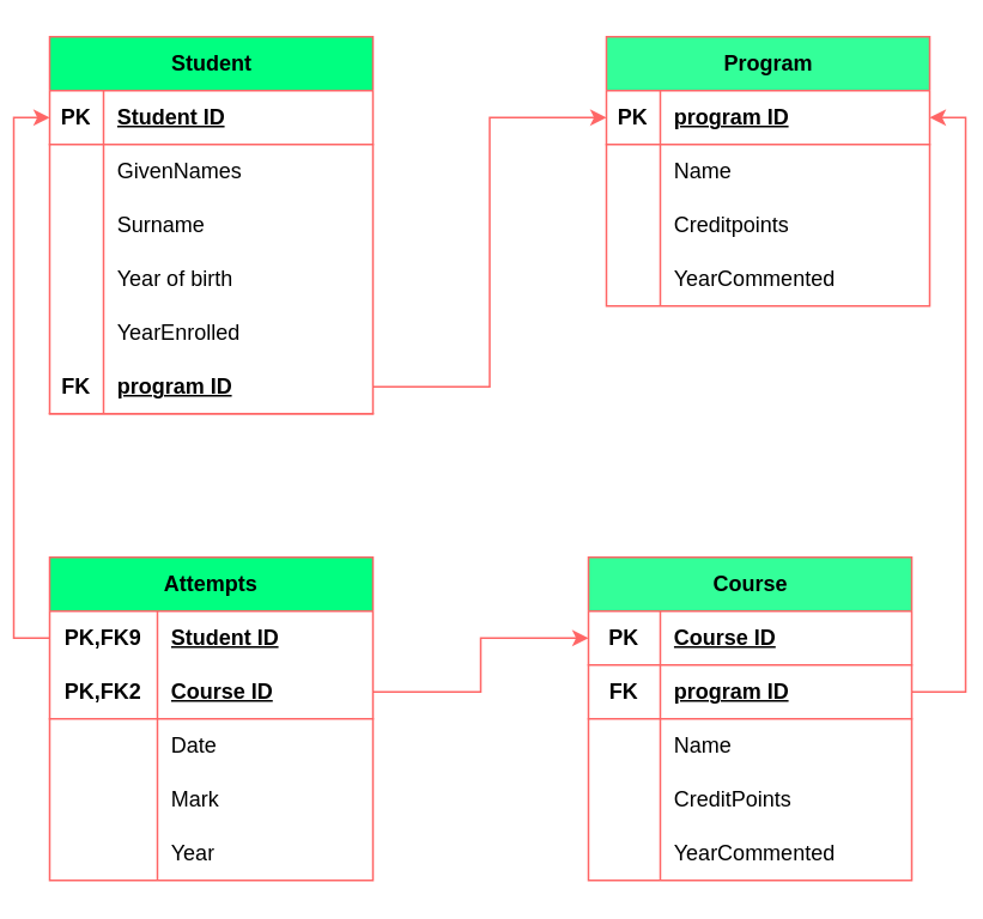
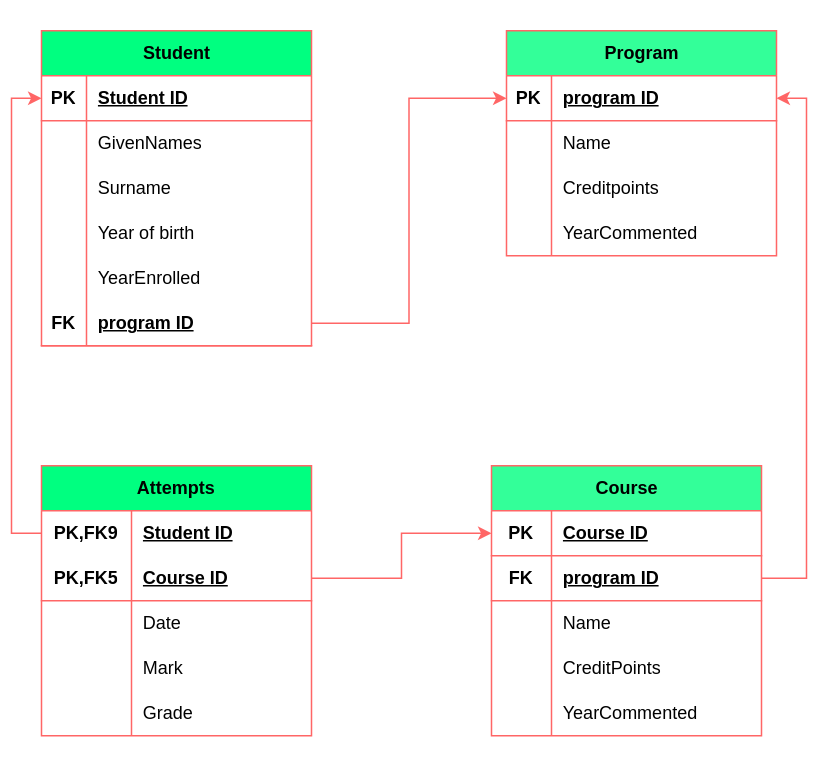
  <mxCell id="0" />
  <mxCell id="1" parent="0" />
  <mxCell id="2" value="Student" style="shape=table;startSize=30;container=1;collapsible=1;childLayout=tableLayout;fixedRows=1;rowLines=0;fontStyle=1;align=center;resizeLast=1;html=1;strokeColor=#FF6666;fillColor=#00FF80;" vertex="1" parent="1"><mxGeometry x="20" y="20" width="180" height="210" as="geometry" /></mxCell>
  <mxCell id="3" value="" style="shape=tableRow;horizontal=0;startSize=0;swimlaneHead=0;swimlaneBody=0;fillColor=none;collapsible=0;dropTarget=0;points=[[0,0.5],[1,0.5]];portConstraint=eastwest;top=0;left=0;right=0;bottom=1;strokeColor=#FF6666;" vertex="1" parent="2"><mxGeometry y="30" width="180" height="30" as="geometry" /></mxCell>
  <mxCell id="4" value="PK" style="shape=partialRectangle;connectable=0;fillColor=none;top=0;left=0;bottom=0;right=0;fontStyle=1;overflow=hidden;whiteSpace=wrap;html=1;strokeColor=#FF6666;" vertex="1" parent="3"><mxGeometry width="30" height="30" as="geometry"><mxRectangle width="30" height="30" as="alternateBounds" /></mxGeometry></mxCell>
  <mxCell id="5" value="Student ID" style="shape=partialRectangle;connectable=0;fillColor=none;top=0;left=0;bottom=0;right=0;align=left;spacingLeft=6;fontStyle=5;overflow=hidden;whiteSpace=wrap;html=1;strokeColor=#FF6666;" vertex="1" parent="3"><mxGeometry x="30" width="150" height="30" as="geometry"><mxRectangle width="150" height="30" as="alternateBounds" /></mxGeometry></mxCell>
  <mxCell id="6" value="" style="shape=tableRow;horizontal=0;startSize=0;swimlaneHead=0;swimlaneBody=0;fillColor=none;collapsible=0;dropTarget=0;points=[[0,0.5],[1,0.5]];portConstraint=eastwest;top=0;left=0;right=0;bottom=0;strokeColor=#FF6666;" vertex="1" parent="2"><mxGeometry y="60" width="180" height="30" as="geometry" /></mxCell>
  <mxCell id="7" value="" style="shape=partialRectangle;connectable=0;fillColor=none;top=0;left=0;bottom=0;right=0;editable=1;overflow=hidden;whiteSpace=wrap;html=1;strokeColor=#FF6666;" vertex="1" parent="6"><mxGeometry width="30" height="30" as="geometry"><mxRectangle width="30" height="30" as="alternateBounds" /></mxGeometry></mxCell>
  <mxCell id="8" value="GivenNames" style="shape=partialRectangle;connectable=0;fillColor=none;top=0;left=0;bottom=0;right=0;align=left;spacingLeft=6;overflow=hidden;whiteSpace=wrap;html=1;strokeColor=#FF6666;" vertex="1" parent="6"><mxGeometry x="30" width="150" height="30" as="geometry"><mxRectangle width="150" height="30" as="alternateBounds" /></mxGeometry></mxCell>
  <mxCell id="9" value="" style="shape=tableRow;horizontal=0;startSize=0;swimlaneHead=0;swimlaneBody=0;fillColor=none;collapsible=0;dropTarget=0;points=[[0,0.5],[1,0.5]];portConstraint=eastwest;top=0;left=0;right=0;bottom=0;strokeColor=#FF6666;" vertex="1" parent="2"><mxGeometry y="90" width="180" height="30" as="geometry" /></mxCell>
  <mxCell id="10" value="" style="shape=partialRectangle;connectable=0;fillColor=none;top=0;left=0;bottom=0;right=0;editable=1;overflow=hidden;whiteSpace=wrap;html=1;strokeColor=#FF6666;" vertex="1" parent="9"><mxGeometry width="30" height="30" as="geometry"><mxRectangle width="30" height="30" as="alternateBounds" /></mxGeometry></mxCell>
  <mxCell id="11" value="Surname" style="shape=partialRectangle;connectable=0;fillColor=none;top=0;left=0;bottom=0;right=0;align=left;spacingLeft=6;overflow=hidden;whiteSpace=wrap;html=1;strokeColor=#FF6666;" vertex="1" parent="9"><mxGeometry x="30" width="150" height="30" as="geometry"><mxRectangle width="150" height="30" as="alternateBounds" /></mxGeometry></mxCell>
  <mxCell id="12" value="" style="shape=tableRow;horizontal=0;startSize=0;swimlaneHead=0;swimlaneBody=0;fillColor=none;collapsible=0;dropTarget=0;points=[[0,0.5],[1,0.5]];portConstraint=eastwest;top=0;left=0;right=0;bottom=0;strokeColor=#FF6666;" vertex="1" parent="2"><mxGeometry y="120" width="180" height="30" as="geometry" /></mxCell>
  <mxCell id="13" value="" style="shape=partialRectangle;connectable=0;fillColor=none;top=0;left=0;bottom=0;right=0;editable=1;overflow=hidden;whiteSpace=wrap;html=1;strokeColor=#FF6666;" vertex="1" parent="12"><mxGeometry width="30" height="30" as="geometry"><mxRectangle width="30" height="30" as="alternateBounds" /></mxGeometry></mxCell>
  <mxCell id="14" value="Year of birth" style="shape=partialRectangle;connectable=0;fillColor=none;top=0;left=0;bottom=0;right=0;align=left;spacingLeft=6;overflow=hidden;whiteSpace=wrap;html=1;strokeColor=#FF6666;" vertex="1" parent="12"><mxGeometry x="30" width="150" height="30" as="geometry"><mxRectangle width="150" height="30" as="alternateBounds" /></mxGeometry></mxCell>
  <mxCell id="15" value="" style="shape=tableRow;horizontal=0;startSize=0;swimlaneHead=0;swimlaneBody=0;fillColor=none;collapsible=0;dropTarget=0;points=[[0,0.5],[1,0.5]];portConstraint=eastwest;top=0;left=0;right=0;bottom=0;strokeColor=#FF6666;" vertex="1" parent="2"><mxGeometry y="150" width="180" height="30" as="geometry" /></mxCell>
  <mxCell id="16" value="" style="shape=partialRectangle;connectable=0;fillColor=none;top=0;left=0;bottom=0;right=0;editable=1;overflow=hidden;whiteSpace=wrap;html=1;strokeColor=#FF6666;" vertex="1" parent="15"><mxGeometry width="30" height="30" as="geometry"><mxRectangle width="30" height="30" as="alternateBounds" /></mxGeometry></mxCell>
  <mxCell id="17" value="YearEnrolled" style="shape=partialRectangle;connectable=0;fillColor=none;top=0;left=0;bottom=0;right=0;align=left;spacingLeft=6;overflow=hidden;whiteSpace=wrap;html=1;strokeColor=#FF6666;" vertex="1" parent="15"><mxGeometry x="30" width="150" height="30" as="geometry"><mxRectangle width="150" height="30" as="alternateBounds" /></mxGeometry></mxCell>
  <mxCell id="18" value="" style="shape=tableRow;horizontal=0;startSize=0;swimlaneHead=0;swimlaneBody=0;fillColor=none;collapsible=0;dropTarget=0;points=[[0,0.5],[1,0.5]];portConstraint=eastwest;top=0;left=0;right=0;bottom=1;strokeColor=#FF6666;" vertex="1" parent="2"><mxGeometry y="180" width="180" height="30" as="geometry" /></mxCell>
  <mxCell id="19" value="FK" style="shape=partialRectangle;connectable=0;fillColor=none;top=0;left=0;bottom=0;right=0;fontStyle=1;overflow=hidden;whiteSpace=wrap;html=1;strokeColor=#FF6666;" vertex="1" parent="18"><mxGeometry width="30" height="30" as="geometry"><mxRectangle width="30" height="30" as="alternateBounds" /></mxGeometry></mxCell>
  <mxCell id="20" value="program ID" style="shape=partialRectangle;connectable=0;fillColor=none;top=0;left=0;bottom=0;right=0;align=left;spacingLeft=6;fontStyle=5;overflow=hidden;whiteSpace=wrap;html=1;strokeColor=#FF6666;" vertex="1" parent="18"><mxGeometry x="30" width="150" height="30" as="geometry"><mxRectangle width="150" height="30" as="alternateBounds" /></mxGeometry></mxCell>
  <mxCell id="21" value="Program" style="shape=table;startSize=30;container=1;collapsible=1;childLayout=tableLayout;fixedRows=1;rowLines=0;fontStyle=1;align=center;resizeLast=1;html=1;strokeColor=#FF6666;fillColor=#33FF99;" vertex="1" parent="1"><mxGeometry x="330" y="20" width="180" height="150" as="geometry" /></mxCell>
  <mxCell id="22" value="" style="shape=tableRow;horizontal=0;startSize=0;swimlaneHead=0;swimlaneBody=0;fillColor=none;collapsible=0;dropTarget=0;points=[[0,0.5],[1,0.5]];portConstraint=eastwest;top=0;left=0;right=0;bottom=1;strokeColor=#FF6666;" vertex="1" parent="21"><mxGeometry y="30" width="180" height="30" as="geometry" /></mxCell>
  <mxCell id="23" value="PK" style="shape=partialRectangle;connectable=0;fillColor=none;top=0;left=0;bottom=0;right=0;fontStyle=1;overflow=hidden;whiteSpace=wrap;html=1;strokeColor=#FF6666;" vertex="1" parent="22"><mxGeometry width="30" height="30" as="geometry"><mxRectangle width="30" height="30" as="alternateBounds" /></mxGeometry></mxCell>
  <mxCell id="24" value="program ID" style="shape=partialRectangle;connectable=0;fillColor=none;top=0;left=0;bottom=0;right=0;align=left;spacingLeft=6;fontStyle=5;overflow=hidden;whiteSpace=wrap;html=1;strokeColor=#FF6666;" vertex="1" parent="22"><mxGeometry x="30" width="150" height="30" as="geometry"><mxRectangle width="150" height="30" as="alternateBounds" /></mxGeometry></mxCell>
  <mxCell id="25" value="" style="shape=tableRow;horizontal=0;startSize=0;swimlaneHead=0;swimlaneBody=0;fillColor=none;collapsible=0;dropTarget=0;points=[[0,0.5],[1,0.5]];portConstraint=eastwest;top=0;left=0;right=0;bottom=0;strokeColor=#FF6666;" vertex="1" parent="21"><mxGeometry y="60" width="180" height="30" as="geometry" /></mxCell>
  <mxCell id="26" value="" style="shape=partialRectangle;connectable=0;fillColor=none;top=0;left=0;bottom=0;right=0;editable=1;overflow=hidden;whiteSpace=wrap;html=1;strokeColor=#FF6666;" vertex="1" parent="25"><mxGeometry width="30" height="30" as="geometry"><mxRectangle width="30" height="30" as="alternateBounds" /></mxGeometry></mxCell>
  <mxCell id="27" value="Name" style="shape=partialRectangle;connectable=0;fillColor=none;top=0;left=0;bottom=0;right=0;align=left;spacingLeft=6;overflow=hidden;whiteSpace=wrap;html=1;strokeColor=#FF6666;" vertex="1" parent="25"><mxGeometry x="30" width="150" height="30" as="geometry"><mxRectangle width="150" height="30" as="alternateBounds" /></mxGeometry></mxCell>
  <mxCell id="28" value="" style="shape=tableRow;horizontal=0;startSize=0;swimlaneHead=0;swimlaneBody=0;fillColor=none;collapsible=0;dropTarget=0;points=[[0,0.5],[1,0.5]];portConstraint=eastwest;top=0;left=0;right=0;bottom=0;strokeColor=#FF6666;" vertex="1" parent="21"><mxGeometry y="90" width="180" height="30" as="geometry" /></mxCell>
  <mxCell id="29" value="" style="shape=partialRectangle;connectable=0;fillColor=none;top=0;left=0;bottom=0;right=0;editable=1;overflow=hidden;whiteSpace=wrap;html=1;strokeColor=#FF6666;" vertex="1" parent="28"><mxGeometry width="30" height="30" as="geometry"><mxRectangle width="30" height="30" as="alternateBounds" /></mxGeometry></mxCell>
  <mxCell id="30" value="Creditpoints" style="shape=partialRectangle;connectable=0;fillColor=none;top=0;left=0;bottom=0;right=0;align=left;spacingLeft=6;overflow=hidden;whiteSpace=wrap;html=1;strokeColor=#FF6666;" vertex="1" parent="28"><mxGeometry x="30" width="150" height="30" as="geometry"><mxRectangle width="150" height="30" as="alternateBounds" /></mxGeometry></mxCell>
  <mxCell id="31" value="" style="shape=tableRow;horizontal=0;startSize=0;swimlaneHead=0;swimlaneBody=0;fillColor=none;collapsible=0;dropTarget=0;points=[[0,0.5],[1,0.5]];portConstraint=eastwest;top=0;left=0;right=0;bottom=0;strokeColor=#FF6666;" vertex="1" parent="21"><mxGeometry y="120" width="180" height="30" as="geometry" /></mxCell>
  <mxCell id="32" value="" style="shape=partialRectangle;connectable=0;fillColor=none;top=0;left=0;bottom=0;right=0;editable=1;overflow=hidden;whiteSpace=wrap;html=1;strokeColor=#FF6666;" vertex="1" parent="31"><mxGeometry width="30" height="30" as="geometry"><mxRectangle width="30" height="30" as="alternateBounds" /></mxGeometry></mxCell>
  <mxCell id="33" value="YearCommented" style="shape=partialRectangle;connectable=0;fillColor=none;top=0;left=0;bottom=0;right=0;align=left;spacingLeft=6;overflow=hidden;whiteSpace=wrap;html=1;strokeColor=#FF6666;" vertex="1" parent="31"><mxGeometry x="30" width="150" height="30" as="geometry"><mxRectangle width="150" height="30" as="alternateBounds" /></mxGeometry></mxCell>
  <mxCell id="34" value="Course" style="shape=table;startSize=30;container=1;collapsible=1;childLayout=tableLayout;fixedRows=1;rowLines=0;fontStyle=1;align=center;resizeLast=1;html=1;strokeColor=#FF6666;fillColor=#33FF99;" vertex="1" parent="1"><mxGeometry x="320" y="310" width="180" height="180" as="geometry" /></mxCell>
  <mxCell id="35" value="" style="shape=tableRow;horizontal=0;startSize=0;swimlaneHead=0;swimlaneBody=0;fillColor=none;collapsible=0;dropTarget=0;points=[[0,0.5],[1,0.5]];portConstraint=eastwest;top=0;left=0;right=0;bottom=1;strokeColor=#FF6666;" vertex="1" parent="34"><mxGeometry y="30" width="180" height="30" as="geometry" /></mxCell>
  <mxCell id="36" value="PK" style="shape=partialRectangle;connectable=0;fillColor=none;top=0;left=0;bottom=0;right=0;fontStyle=1;overflow=hidden;whiteSpace=wrap;html=1;strokeColor=#FF6666;" vertex="1" parent="35"><mxGeometry width="40" height="30" as="geometry"><mxRectangle width="40" height="30" as="alternateBounds" /></mxGeometry></mxCell>
  <mxCell id="37" value="Course ID" style="shape=partialRectangle;connectable=0;fillColor=none;top=0;left=0;bottom=0;right=0;align=left;spacingLeft=6;fontStyle=5;overflow=hidden;whiteSpace=wrap;html=1;strokeColor=#FF6666;" vertex="1" parent="35"><mxGeometry x="40" width="140" height="30" as="geometry"><mxRectangle width="140" height="30" as="alternateBounds" /></mxGeometry></mxCell>
  <mxCell id="38" value="" style="shape=tableRow;horizontal=0;startSize=0;swimlaneHead=0;swimlaneBody=0;fillColor=none;collapsible=0;dropTarget=0;points=[[0,0.5],[1,0.5]];portConstraint=eastwest;top=0;left=0;right=0;bottom=1;strokeColor=#FF6666;" vertex="1" parent="34"><mxGeometry y="60" width="180" height="30" as="geometry" /></mxCell>
  <mxCell id="39" value="FK" style="shape=partialRectangle;connectable=0;fillColor=none;top=0;left=0;bottom=0;right=0;fontStyle=1;overflow=hidden;whiteSpace=wrap;html=1;strokeColor=#FF6666;" vertex="1" parent="38"><mxGeometry width="40" height="30" as="geometry"><mxRectangle width="40" height="30" as="alternateBounds" /></mxGeometry></mxCell>
  <mxCell id="40" value="program ID" style="shape=partialRectangle;connectable=0;fillColor=none;top=0;left=0;bottom=0;right=0;align=left;spacingLeft=6;fontStyle=5;overflow=hidden;whiteSpace=wrap;html=1;strokeColor=#FF6666;" vertex="1" parent="38"><mxGeometry x="40" width="140" height="30" as="geometry"><mxRectangle width="140" height="30" as="alternateBounds" /></mxGeometry></mxCell>
  <mxCell id="41" value="" style="shape=tableRow;horizontal=0;startSize=0;swimlaneHead=0;swimlaneBody=0;fillColor=none;collapsible=0;dropTarget=0;points=[[0,0.5],[1,0.5]];portConstraint=eastwest;top=0;left=0;right=0;bottom=0;strokeColor=#FF6666;" vertex="1" parent="34"><mxGeometry y="90" width="180" height="30" as="geometry" /></mxCell>
  <mxCell id="42" value="" style="shape=partialRectangle;connectable=0;fillColor=none;top=0;left=0;bottom=0;right=0;editable=1;overflow=hidden;whiteSpace=wrap;html=1;strokeColor=#FF6666;" vertex="1" parent="41"><mxGeometry width="40" height="30" as="geometry"><mxRectangle width="40" height="30" as="alternateBounds" /></mxGeometry></mxCell>
  <mxCell id="43" value="Name" style="shape=partialRectangle;connectable=0;fillColor=none;top=0;left=0;bottom=0;right=0;align=left;spacingLeft=6;overflow=hidden;whiteSpace=wrap;html=1;strokeColor=#FF6666;" vertex="1" parent="41"><mxGeometry x="40" width="140" height="30" as="geometry"><mxRectangle width="140" height="30" as="alternateBounds" /></mxGeometry></mxCell>
  <mxCell id="44" value="" style="shape=tableRow;horizontal=0;startSize=0;swimlaneHead=0;swimlaneBody=0;fillColor=none;collapsible=0;dropTarget=0;points=[[0,0.5],[1,0.5]];portConstraint=eastwest;top=0;left=0;right=0;bottom=0;strokeColor=#FF6666;" vertex="1" parent="34"><mxGeometry y="120" width="180" height="30" as="geometry" /></mxCell>
  <mxCell id="45" value="" style="shape=partialRectangle;connectable=0;fillColor=none;top=0;left=0;bottom=0;right=0;editable=1;overflow=hidden;whiteSpace=wrap;html=1;strokeColor=#FF6666;" vertex="1" parent="44"><mxGeometry width="40" height="30" as="geometry"><mxRectangle width="40" height="30" as="alternateBounds" /></mxGeometry></mxCell>
  <mxCell id="46" value="CreditPoints" style="shape=partialRectangle;connectable=0;fillColor=none;top=0;left=0;bottom=0;right=0;align=left;spacingLeft=6;overflow=hidden;whiteSpace=wrap;html=1;strokeColor=#FF6666;" vertex="1" parent="44"><mxGeometry x="40" width="140" height="30" as="geometry"><mxRectangle width="140" height="30" as="alternateBounds" /></mxGeometry></mxCell>
  <mxCell id="47" value="" style="shape=tableRow;horizontal=0;startSize=0;swimlaneHead=0;swimlaneBody=0;fillColor=none;collapsible=0;dropTarget=0;points=[[0,0.5],[1,0.5]];portConstraint=eastwest;top=0;left=0;right=0;bottom=0;strokeColor=#FF6666;" vertex="1" parent="34"><mxGeometry y="150" width="180" height="30" as="geometry" /></mxCell>
  <mxCell id="48" value="" style="shape=partialRectangle;connectable=0;fillColor=none;top=0;left=0;bottom=0;right=0;editable=1;overflow=hidden;whiteSpace=wrap;html=1;strokeColor=#FF6666;" vertex="1" parent="47"><mxGeometry width="40" height="30" as="geometry"><mxRectangle width="40" height="30" as="alternateBounds" /></mxGeometry></mxCell>
  <mxCell id="49" value="YearCommented" style="shape=partialRectangle;connectable=0;fillColor=none;top=0;left=0;bottom=0;right=0;align=left;spacingLeft=6;overflow=hidden;whiteSpace=wrap;html=1;strokeColor=#FF6666;" vertex="1" parent="47"><mxGeometry x="40" width="140" height="30" as="geometry"><mxRectangle width="140" height="30" as="alternateBounds" /></mxGeometry></mxCell>
  <mxCell id="50" value="Attempts" style="shape=table;startSize=30;container=1;collapsible=1;childLayout=tableLayout;fixedRows=1;rowLines=0;fontStyle=1;align=center;resizeLast=1;html=1;whiteSpace=wrap;strokeColor=#FF6666;fillColor=#00FF80;" vertex="1" parent="1"><mxGeometry x="20" y="310" width="180" height="180" as="geometry" /></mxCell>
  <mxCell id="51" value="" style="shape=tableRow;horizontal=0;startSize=0;swimlaneHead=0;swimlaneBody=0;fillColor=none;collapsible=0;dropTarget=0;points=[[0,0.5],[1,0.5]];portConstraint=eastwest;top=0;left=0;right=0;bottom=0;html=1;strokeColor=#FF6666;" vertex="1" parent="50"><mxGeometry y="30" width="180" height="30" as="geometry" /></mxCell>
  <mxCell id="52" value="PK,FK9" style="shape=partialRectangle;connectable=0;fillColor=none;top=0;left=0;bottom=0;right=0;fontStyle=1;overflow=hidden;html=1;whiteSpace=wrap;strokeColor=#FF6666;" vertex="1" parent="51"><mxGeometry width="60" height="30" as="geometry"><mxRectangle width="60" height="30" as="alternateBounds" /></mxGeometry></mxCell>
  <mxCell id="53" value="Student ID" style="shape=partialRectangle;connectable=0;fillColor=none;top=0;left=0;bottom=0;right=0;align=left;spacingLeft=6;fontStyle=5;overflow=hidden;html=1;whiteSpace=wrap;strokeColor=#FF6666;" vertex="1" parent="51"><mxGeometry x="60" width="120" height="30" as="geometry"><mxRectangle width="120" height="30" as="alternateBounds" /></mxGeometry></mxCell>
  <mxCell id="54" value="" style="shape=tableRow;horizontal=0;startSize=0;swimlaneHead=0;swimlaneBody=0;fillColor=none;collapsible=0;dropTarget=0;points=[[0,0.5],[1,0.5]];portConstraint=eastwest;top=0;left=0;right=0;bottom=1;html=1;strokeColor=#FF6666;" vertex="1" parent="50"><mxGeometry y="60" width="180" height="30" as="geometry" /></mxCell>
- <mxCell id="55" value="PK,FK2" style="shape=partialRectangle;connectable=0;fillColor=none;top=0;left=0;bottom=0;right=0;fontStyle=1;overflow=hidden;html=1;whiteSpace=wrap;strokeColor=#FF6666;" vertex="1" parent="54"><mxGeometry width="60" height="30" as="geometry"><mxRectangle width="60" height="30" as="alternateBounds" /></mxGeometry></mxCell>
+ <mxCell id="55" value="PK,FK5" style="shape=partialRectangle;connectable=0;fillColor=none;top=0;left=0;bottom=0;right=0;fontStyle=1;overflow=hidden;html=1;whiteSpace=wrap;strokeColor=#FF6666;" vertex="1" parent="54"><mxGeometry width="60" height="30" as="geometry"><mxRectangle width="60" height="30" as="alternateBounds" /></mxGeometry></mxCell>
  <mxCell id="56" value="Course ID" style="shape=partialRectangle;connectable=0;fillColor=none;top=0;left=0;bottom=0;right=0;align=left;spacingLeft=6;fontStyle=5;overflow=hidden;html=1;whiteSpace=wrap;strokeColor=#FF6666;" vertex="1" parent="54"><mxGeometry x="60" width="120" height="30" as="geometry"><mxRectangle width="120" height="30" as="alternateBounds" /></mxGeometry></mxCell>
  <mxCell id="57" value="" style="shape=tableRow;horizontal=0;startSize=0;swimlaneHead=0;swimlaneBody=0;fillColor=none;collapsible=0;dropTarget=0;points=[[0,0.5],[1,0.5]];portConstraint=eastwest;top=0;left=0;right=0;bottom=0;html=1;strokeColor=#FF6666;" vertex="1" parent="50"><mxGeometry y="90" width="180" height="30" as="geometry" /></mxCell>
  <mxCell id="58" value="" style="shape=partialRectangle;connectable=0;fillColor=none;top=0;left=0;bottom=0;right=0;editable=1;overflow=hidden;html=1;whiteSpace=wrap;strokeColor=#FF6666;" vertex="1" parent="57"><mxGeometry width="60" height="30" as="geometry"><mxRectangle width="60" height="30" as="alternateBounds" /></mxGeometry></mxCell>
  <mxCell id="59" value="Date" style="shape=partialRectangle;connectable=0;fillColor=none;top=0;left=0;bottom=0;right=0;align=left;spacingLeft=6;overflow=hidden;html=1;whiteSpace=wrap;strokeColor=#FF6666;" vertex="1" parent="57"><mxGeometry x="60" width="120" height="30" as="geometry"><mxRectangle width="120" height="30" as="alternateBounds" /></mxGeometry></mxCell>
  <mxCell id="60" value="" style="shape=tableRow;horizontal=0;startSize=0;swimlaneHead=0;swimlaneBody=0;fillColor=none;collapsible=0;dropTarget=0;points=[[0,0.5],[1,0.5]];portConstraint=eastwest;top=0;left=0;right=0;bottom=0;html=1;strokeColor=#FF6666;" vertex="1" parent="50"><mxGeometry y="120" width="180" height="30" as="geometry" /></mxCell>
  <mxCell id="61" value="" style="shape=partialRectangle;connectable=0;fillColor=none;top=0;left=0;bottom=0;right=0;editable=1;overflow=hidden;html=1;whiteSpace=wrap;strokeColor=#FF6666;" vertex="1" parent="60"><mxGeometry width="60" height="30" as="geometry"><mxRectangle width="60" height="30" as="alternateBounds" /></mxGeometry></mxCell>
  <mxCell id="62" value="Mark" style="shape=partialRectangle;connectable=0;fillColor=none;top=0;left=0;bottom=0;right=0;align=left;spacingLeft=6;overflow=hidden;html=1;whiteSpace=wrap;strokeColor=#FF6666;" vertex="1" parent="60"><mxGeometry x="60" width="120" height="30" as="geometry"><mxRectangle width="120" height="30" as="alternateBounds" /></mxGeometry></mxCell>
  <mxCell id="63" value="" style="shape=tableRow;horizontal=0;startSize=0;swimlaneHead=0;swimlaneBody=0;fillColor=none;collapsible=0;dropTarget=0;points=[[0,0.5],[1,0.5]];portConstraint=eastwest;top=0;left=0;right=0;bottom=0;html=1;strokeColor=#FF6666;" vertex="1" parent="50"><mxGeometry y="150" width="180" height="30" as="geometry" /></mxCell>
  <mxCell id="64" value="" style="shape=partialRectangle;connectable=0;fillColor=none;top=0;left=0;bottom=0;right=0;editable=1;overflow=hidden;html=1;whiteSpace=wrap;strokeColor=#FF6666;" vertex="1" parent="63"><mxGeometry width="60" height="30" as="geometry"><mxRectangle width="60" height="30" as="alternateBounds" /></mxGeometry></mxCell>
- <mxCell id="65" value="Year" style="shape=partialRectangle;connectable=0;fillColor=none;top=0;left=0;bottom=0;right=0;align=left;spacingLeft=6;overflow=hidden;html=1;whiteSpace=wrap;strokeColor=#FF6666;" vertex="1" parent="63"><mxGeometry x="60" width="120" height="30" as="geometry"><mxRectangle width="120" height="30" as="alternateBounds" /></mxGeometry></mxCell>
+ <mxCell id="65" value="Grade" style="shape=partialRectangle;connectable=0;fillColor=none;top=0;left=0;bottom=0;right=0;align=left;spacingLeft=6;overflow=hidden;html=1;whiteSpace=wrap;strokeColor=#FF6666;" vertex="1" parent="63"><mxGeometry x="60" width="120" height="30" as="geometry"><mxRectangle width="120" height="30" as="alternateBounds" /></mxGeometry></mxCell>
  <mxCell id="66" style="edgeStyle=orthogonalEdgeStyle;rounded=0;orthogonalLoop=1;jettySize=auto;html=1;exitX=1;exitY=0.5;exitDx=0;exitDy=0;entryX=0;entryY=0.5;entryDx=0;entryDy=0;strokeColor=#FF6666;" edge="1" parent="1" source="18" target="22"><mxGeometry relative="1" as="geometry" /></mxCell>
  <mxCell id="67" style="edgeStyle=orthogonalEdgeStyle;rounded=0;orthogonalLoop=1;jettySize=auto;html=1;exitX=0;exitY=0.5;exitDx=0;exitDy=0;entryX=0;entryY=0.5;entryDx=0;entryDy=0;strokeColor=#FF6666;" edge="1" parent="1" source="51" target="3"><mxGeometry relative="1" as="geometry" /></mxCell>
  <mxCell id="68" style="edgeStyle=orthogonalEdgeStyle;rounded=0;orthogonalLoop=1;jettySize=auto;html=1;exitX=1;exitY=0.5;exitDx=0;exitDy=0;entryX=0;entryY=0.5;entryDx=0;entryDy=0;strokeColor=#FF6666;" edge="1" parent="1" source="54" target="35"><mxGeometry relative="1" as="geometry" /></mxCell>
  <mxCell id="69" style="edgeStyle=orthogonalEdgeStyle;rounded=0;orthogonalLoop=1;jettySize=auto;html=1;exitX=1;exitY=0.5;exitDx=0;exitDy=0;entryX=1;entryY=0.5;entryDx=0;entryDy=0;strokeColor=#FF6666;" edge="1" parent="1" source="38" target="22"><mxGeometry relative="1" as="geometry" /></mxCell>
